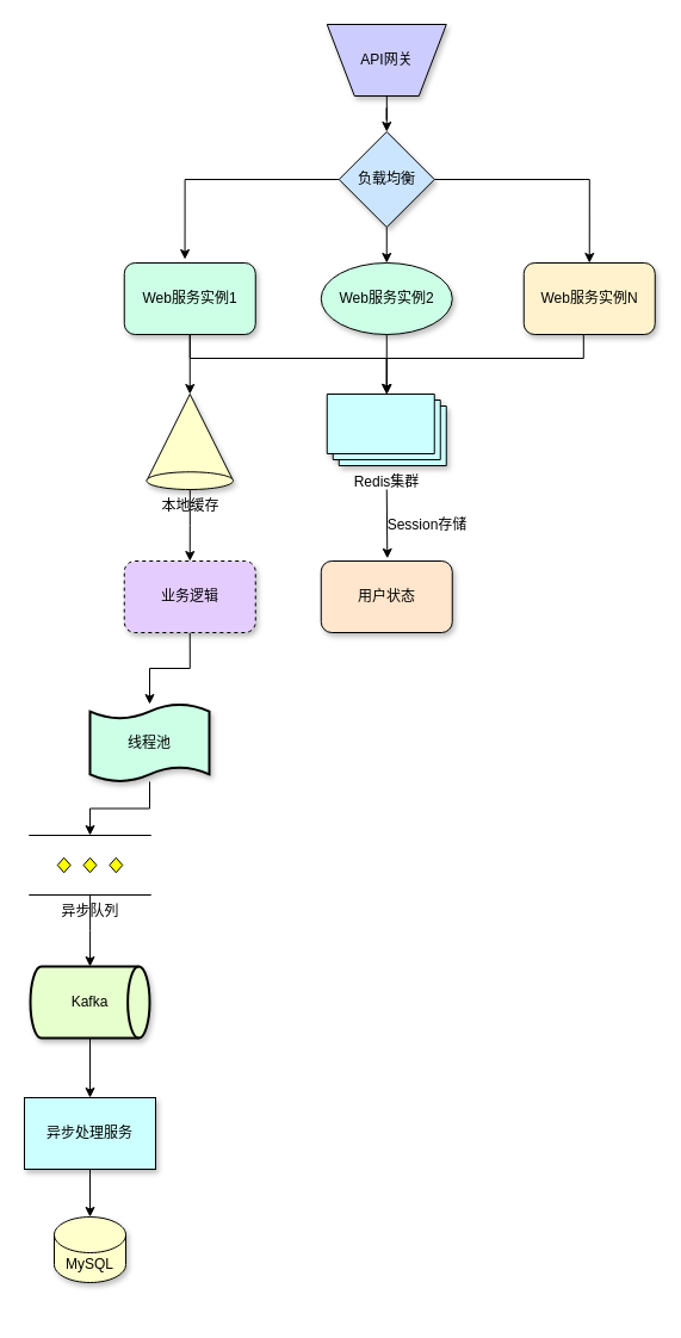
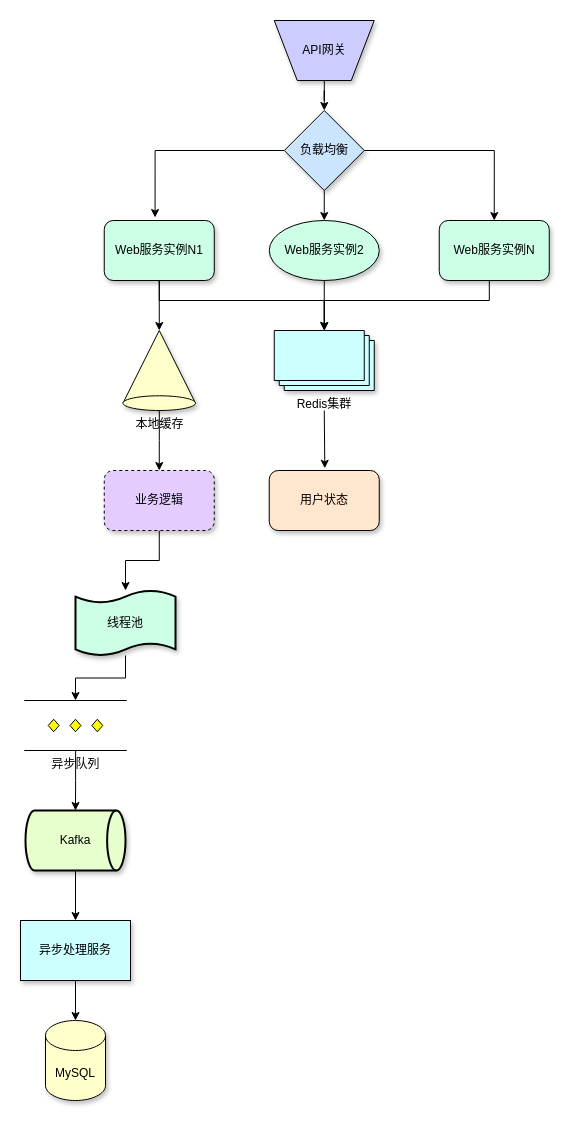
  <mxCell id="0" />
  <mxCell id="1" parent="0" />
  <mxCell id="2" value="" style="group" parent="1" vertex="1" connectable="0"><mxGeometry x="20" y="20" width="528.75" height="1080" as="geometry" /></mxCell>
  <mxCell id="3" value="异步队列" style="verticalLabelPosition=bottom;verticalAlign=top;html=1;shape=mxgraph.flowchart.parallel_mode;pointerEvents=1;fillColor=#FFFF99;" parent="2" vertex="1"><mxGeometry x="3.75" y="680" width="102.5" height="50" as="geometry" /></mxCell>
  <mxCell id="4" style="edgeStyle=orthogonalEdgeStyle;rounded=0;orthogonalLoop=1;jettySize=auto;html=1;entryX=0.5;entryY=0;entryDx=0;entryDy=0;" parent="2" source="5" target="6" edge="1"><mxGeometry relative="1" as="geometry" /></mxCell>
  <mxCell id="5" value="Kafka" style="strokeWidth=2;html=1;shape=mxgraph.flowchart.direct_data;whiteSpace=wrap;fillColor=#E6FFCC;shadow=1;" parent="2" vertex="1"><mxGeometry x="5" y="790" width="100" height="60" as="geometry" /></mxCell>
  <mxCell id="6" value="异步处理服务" style="whiteSpace=wrap;html=1;fillColor=#CCFFFF;shadow=1;rounded=0;" parent="2" vertex="1"><mxGeometry y="900" width="110" height="60" as="geometry" /></mxCell>
- <mxCell id="7" value="MySQL" style="shape=cylinder3;whiteSpace=wrap;html=1;boundedLbl=1;backgroundOutline=1;size=15;fillColor=#FFFFCC;shadow=1;" parent="2" vertex="1"><mxGeometry x="25" y="1000" width="60" height="55" as="geometry" /></mxCell>
+ <mxCell id="7" value="MySQL" style="shape=cylinder3;whiteSpace=wrap;html=1;boundedLbl=1;backgroundOutline=1;size=15;fillColor=#FFFFCC;shadow=1;" parent="2" vertex="1"><mxGeometry x="25" y="1000" width="60" height="80" as="geometry" /></mxCell>
  <mxCell id="8" style="edgeStyle=orthogonalEdgeStyle;rounded=0;orthogonalLoop=1;jettySize=auto;html=1;entryX=0.5;entryY=0;entryDx=0;entryDy=0;entryPerimeter=0;" parent="2" source="11" target="3" edge="1"><mxGeometry relative="1" as="geometry" /></mxCell>
  <mxCell id="9" style="edgeStyle=orthogonalEdgeStyle;rounded=0;orthogonalLoop=1;jettySize=auto;html=1;exitX=0.5;exitY=1;exitDx=0;exitDy=0;entryX=0.5;entryY=0;entryDx=0;entryDy=0;entryPerimeter=0;" parent="2" source="6" target="7" edge="1"><mxGeometry relative="1" as="geometry" /></mxCell>
  <mxCell id="10" style="edgeStyle=orthogonalEdgeStyle;rounded=0;orthogonalLoop=1;jettySize=auto;html=1;exitX=0.5;exitY=1;exitDx=0;exitDy=0;" parent="2" source="16" target="11" edge="1"><mxGeometry relative="1" as="geometry" /></mxCell>
  <mxCell id="11" value="线程池" style="shape=tape;whiteSpace=wrap;html=1;strokeWidth=2;size=0.19;fillColor=#CCFFE6;shadow=1;" parent="2" vertex="1"><mxGeometry x="55" y="570" width="100" height="65" as="geometry" /></mxCell>
  <mxCell id="12" style="edgeStyle=orthogonalEdgeStyle;rounded=0;orthogonalLoop=1;jettySize=auto;html=1;entryX=0.5;entryY=0;entryDx=0;entryDy=0;entryPerimeter=0;" parent="2" source="3" target="5" edge="1"><mxGeometry relative="1" as="geometry" /></mxCell>
  <mxCell id="13" value="" style="group" parent="2" vertex="1" connectable="0"><mxGeometry x="83.75" width="445" height="510" as="geometry" /></mxCell>
  <mxCell id="14" style="edgeStyle=orthogonalEdgeStyle;rounded=0;orthogonalLoop=1;jettySize=auto;html=1;entryX=0.5;entryY=0;entryDx=0;entryDy=0;" parent="13" source="15" target="16" edge="1"><mxGeometry relative="1" as="geometry" /></mxCell>
  <mxCell id="15" value="本地缓存" style="verticalLabelPosition=bottom;verticalAlign=top;html=1;shape=mxgraph.basic.cone;fillColor=#FFFFCC;shadow=1;" parent="13" vertex="1"><mxGeometry x="18.75" y="310" width="72.5" height="80" as="geometry" /></mxCell>
  <mxCell id="16" value="业务逻辑" style="rounded=1;whiteSpace=wrap;html=1;fillColor=#E5CCFF;shadow=1;dashed=1;" parent="13" vertex="1"><mxGeometry y="450" width="110" height="60" as="geometry" /></mxCell>
  <mxCell id="17" value="Redis集群" style="verticalLabelPosition=bottom;verticalAlign=top;html=1;shape=mxgraph.basic.layered_rect;dx=10;outlineConnect=0;whiteSpace=wrap;fillColor=#CCFFFF;shadow=1;" parent="13" vertex="1"><mxGeometry x="170" y="310" width="100" height="60" as="geometry" /></mxCell>
  <mxCell id="18" value="用户状态" style="rounded=1;whiteSpace=wrap;html=1;fillColor=#FFE6CC;shadow=1;" parent="13" vertex="1"><mxGeometry x="165" y="450" width="110" height="60" as="geometry" /></mxCell>
- <mxCell id="19" value="Session存储" style="text;strokeColor=none;align=center;fillColor=none;html=1;verticalAlign=middle;whiteSpace=wrap;rounded=0;" parent="13" vertex="1"><mxGeometry x="219" y="410" width="70" height="20" as="geometry" /></mxCell>
  <mxCell id="20" style="edgeStyle=orthogonalEdgeStyle;rounded=0;orthogonalLoop=1;jettySize=auto;html=1;entryX=0.5;entryY=0;entryDx=0;entryDy=0;entryPerimeter=0;" parent="13" source="24" target="15" edge="1"><mxGeometry relative="1" as="geometry" /></mxCell>
  <mxCell id="21" style="edgeStyle=orthogonalEdgeStyle;rounded=0;orthogonalLoop=1;jettySize=auto;html=1;exitX=0.5;exitY=1;exitDx=0;exitDy=0;" parent="13" source="24" target="17" edge="1"><mxGeometry relative="1" as="geometry"><Array as="points"><mxPoint x="55" y="280" /><mxPoint x="220" y="280" /></Array></mxGeometry></mxCell>
  <mxCell id="22" style="edgeStyle=orthogonalEdgeStyle;rounded=0;orthogonalLoop=1;jettySize=auto;html=1;" parent="13" source="25" target="17" edge="1"><mxGeometry relative="1" as="geometry" /></mxCell>
- <mxCell id="23" style="edgeStyle=orthogonalEdgeStyle;rounded=0;orthogonalLoop=1;jettySize=auto;html=1;" parent="13" source="26" target="17" edge="1"><mxGeometry relative="1" as="geometry"><Array as="points"><mxPoint x="385" y="280" /><mxPoint x="220" y="280" /></Array></mxGeometry></mxCell>
- <mxCell id="24" value="Web服务实例1" style="rounded=1;whiteSpace=wrap;html=1;fillColor=#CCFFE6;shadow=1;" parent="13" vertex="1"><mxGeometry y="200" width="110" height="60" as="geometry" /></mxCell>
+ <mxCell id="23" style="edgeStyle=orthogonalEdgeStyle;rounded=0;orthogonalLoop=1;jettySize=auto;html=1;endArrow=open;" parent="13" source="26" target="17" edge="1"><mxGeometry relative="1" as="geometry"><Array as="points"><mxPoint x="385" y="280" /><mxPoint x="220" y="280" /></Array></mxGeometry></mxCell>
+ <mxCell id="24" value="Web服务实例N1" style="rounded=1;whiteSpace=wrap;html=1;fillColor=#CCFFE6;shadow=1;" parent="13" vertex="1"><mxGeometry y="200" width="110" height="60" as="geometry" /></mxCell>
  <mxCell id="25" value="Web服务实例2" style="ellipse;whiteSpace=wrap;html=1;fillColor=#CCFFE6;shadow=1;" parent="13" vertex="1"><mxGeometry x="165" y="200" width="110" height="60" as="geometry" /></mxCell>
- <mxCell id="26" value="Web服务实例N" style="rounded=1;whiteSpace=wrap;html=1;fillColor=#fff2cc;shadow=1;" parent="13" vertex="1"><mxGeometry x="335" y="200" width="110" height="60" as="geometry" /></mxCell>
+ <mxCell id="26" value="Web服务实例N" style="rounded=1;whiteSpace=wrap;html=1;fillColor=#CCFFE6;shadow=1;" parent="13" vertex="1"><mxGeometry x="335" y="200" width="110" height="60" as="geometry" /></mxCell>
  <mxCell id="27" style="edgeStyle=orthogonalEdgeStyle;rounded=0;orthogonalLoop=1;jettySize=auto;html=1;entryX=0.5;entryY=0;entryDx=0;entryDy=0;" parent="13" source="28" target="30" edge="1"><mxGeometry relative="1" as="geometry" /></mxCell>
  <mxCell id="28" value="API网关" style="verticalLabelPosition=middle;verticalAlign=middle;html=1;shape=trapezoid;perimeter=trapezoidPerimeter;whiteSpace=wrap;size=0.23;arcSize=10;flipV=1;labelPosition=center;align=center;fillColor=#CCCCFF;shadow=1;" parent="13" vertex="1"><mxGeometry x="170" width="100" height="60" as="geometry" /></mxCell>
  <mxCell id="29" style="edgeStyle=orthogonalEdgeStyle;rounded=0;orthogonalLoop=1;jettySize=auto;html=1;exitX=1;exitY=0.5;exitDx=0;exitDy=0;entryX=0.5;entryY=0;entryDx=0;entryDy=0;" parent="13" source="30" target="26" edge="1"><mxGeometry relative="1" as="geometry" /></mxCell>
  <mxCell id="30" value="负载均衡" style="rhombus;whiteSpace=wrap;html=1;fillColor=#CCE5FF;shadow=1;" parent="13" vertex="1"><mxGeometry x="180" y="90" width="80" height="80" as="geometry" /></mxCell>
  <mxCell id="31" style="edgeStyle=orthogonalEdgeStyle;rounded=0;orthogonalLoop=1;jettySize=auto;html=1;exitX=0;exitY=0.5;exitDx=0;exitDy=0;entryX=0.462;entryY=-0.05;entryDx=0;entryDy=0;entryPerimeter=0;" parent="13" source="30" target="24" edge="1"><mxGeometry relative="1" as="geometry" /></mxCell>
  <mxCell id="32" style="edgeStyle=orthogonalEdgeStyle;rounded=0;orthogonalLoop=1;jettySize=auto;html=1;entryX=0.505;entryY=-0.037;entryDx=0;entryDy=0;entryPerimeter=0;" parent="13" target="18" edge="1"><mxGeometry relative="1" as="geometry"><mxPoint x="220" y="390" as="sourcePoint" /></mxGeometry></mxCell>
  <mxCell id="33" style="edgeStyle=orthogonalEdgeStyle;rounded=0;orthogonalLoop=1;jettySize=auto;html=1;exitX=0.5;exitY=1;exitDx=0;exitDy=0;entryX=0.5;entryY=0;entryDx=0;entryDy=0;" parent="13" source="30" target="25" edge="1"><mxGeometry relative="1" as="geometry" /></mxCell>
